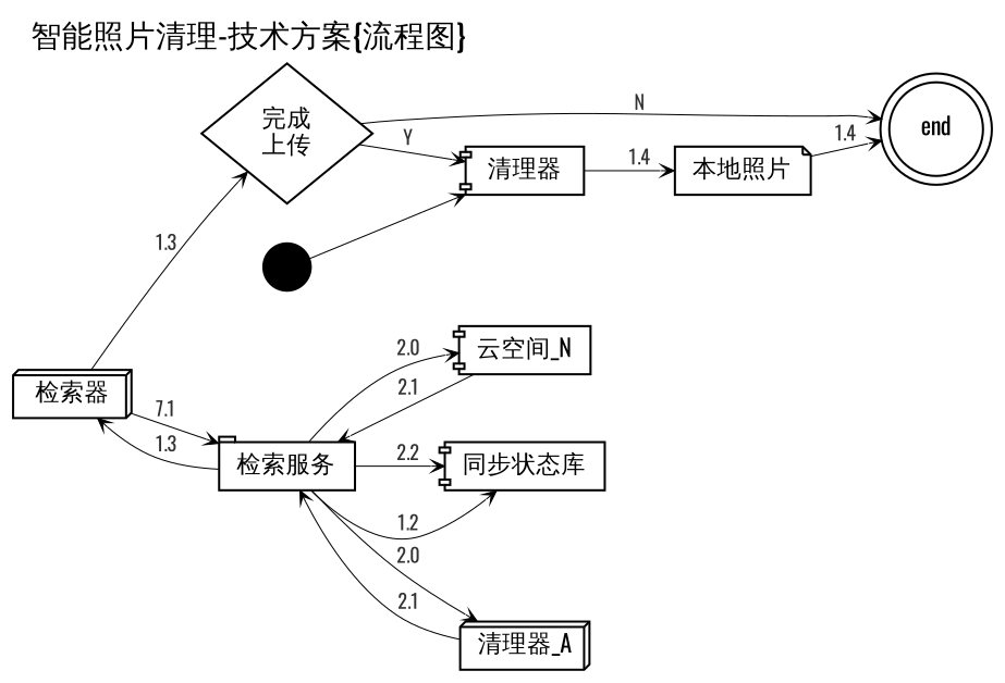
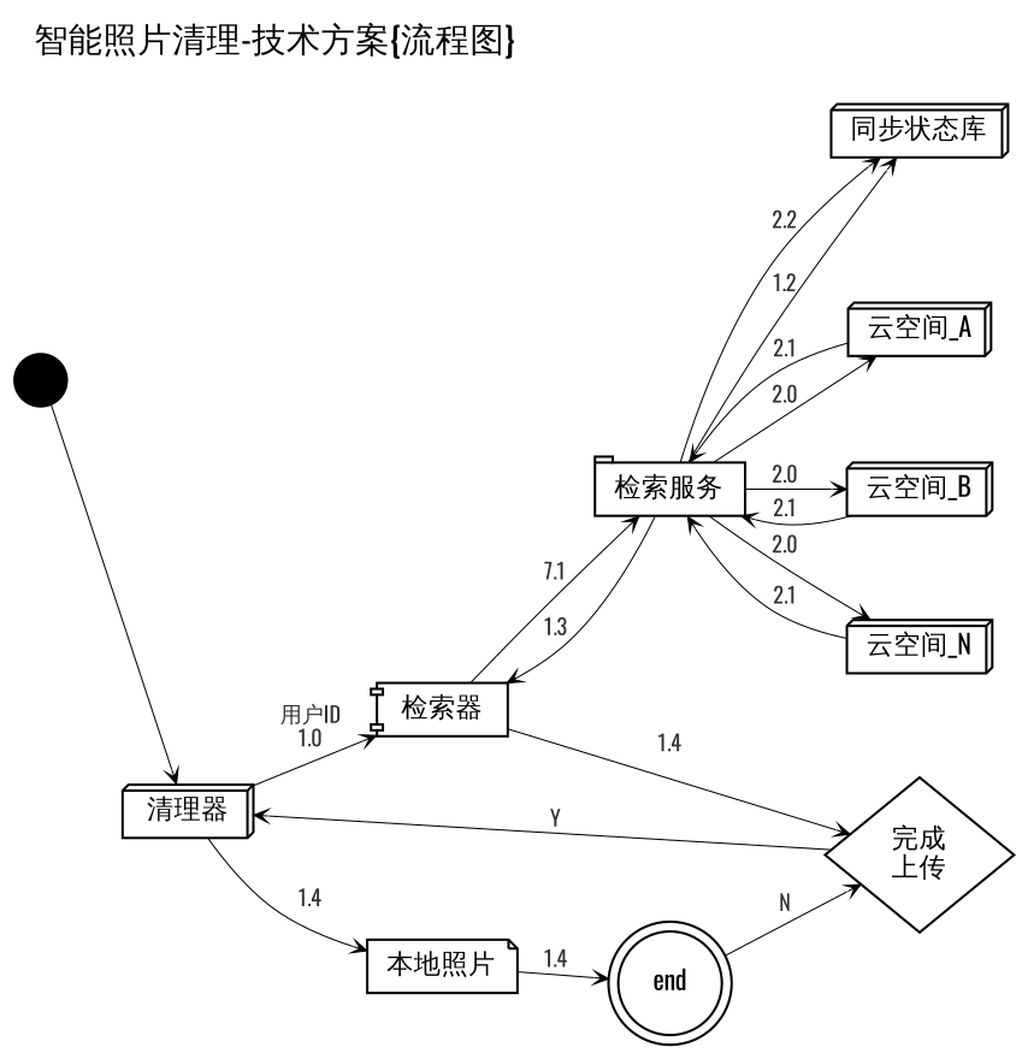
  digraph {
    fontname=Oswald
    fontsize=14.0
    label="智能照片清理-技术方案{流程图}"
    labeljust=l
    labelloc=t
    rankdir=LR
    ranksep=0.3
    node [fontname=Oswald fontsize=11.0 shape=box3d]
    edge [arrowhead=vee arrowsize=0.6 arrowtail=none fontcolor="#333333" fontname=Oswald fontsize=9.0 style="setlinewidth(0.5)"]
    n1 [height=0.3 label="流程开始" shape=point]
-   n2 [height=0.3 label="清理器" shape=component]
-   n3 [height=0.3 label="同步状态库" shape=component]
-   n4 [height=0.3 label="检索器"]
+   n2 [height=0.3 label="清理器"]
+   n3 [height=0.3 label="同步状态库"]
+   n4 [height=0.3 label="检索器" shape=component]
    n5 [height=0.3 label="本地照片" shape=note]
    end [fillcolor=red height=0.3 shape=doublecircle]
    n7 [height=0.3 label="完成\n上传" shape=diamond]
    n8 [height=0.3 label="检索服务" shape=tab]
-   n9 [height=0.3 label="清理器_A"]
-   n11 [height=0.3 label="云空间_N" shape=component]
+   n9 [height=0.3 label="云空间_A"]
+   n10 [height=0.3 label="云空间_B"]
+   n11 [height=0.3 label="云空间_N"]
    n1 -> n2
    n1 -> n3 [style=invis]
+   n2 -> n4 [label="用户ID\n1.0"]
    n2 -> n5 [label=1.4]
-   n4 -> n7 [label=1.3]
+   n4 -> n7 [label=1.4]
    n4 -> n8 [label=7.1]
    n5 -> end [label=1.4]
    n7 -> n2 [label=Y]
-   n7 -> end [label=N]
+   end -> n7 [label=N]
    n8 -> n3 [label=1.2]
    n8 -> n3 [label=2.2]
    n8 -> n4 [label=1.3]
    n8 -> n9 [label=2.0]
+   n8 -> n10 [label=2.0]
    n8 -> n11 [label=2.0]
    n9 -> n8 [label=2.1]
+   n10 -> n8 [label=2.1]
    n11 -> n8 [label=2.1]
  }
